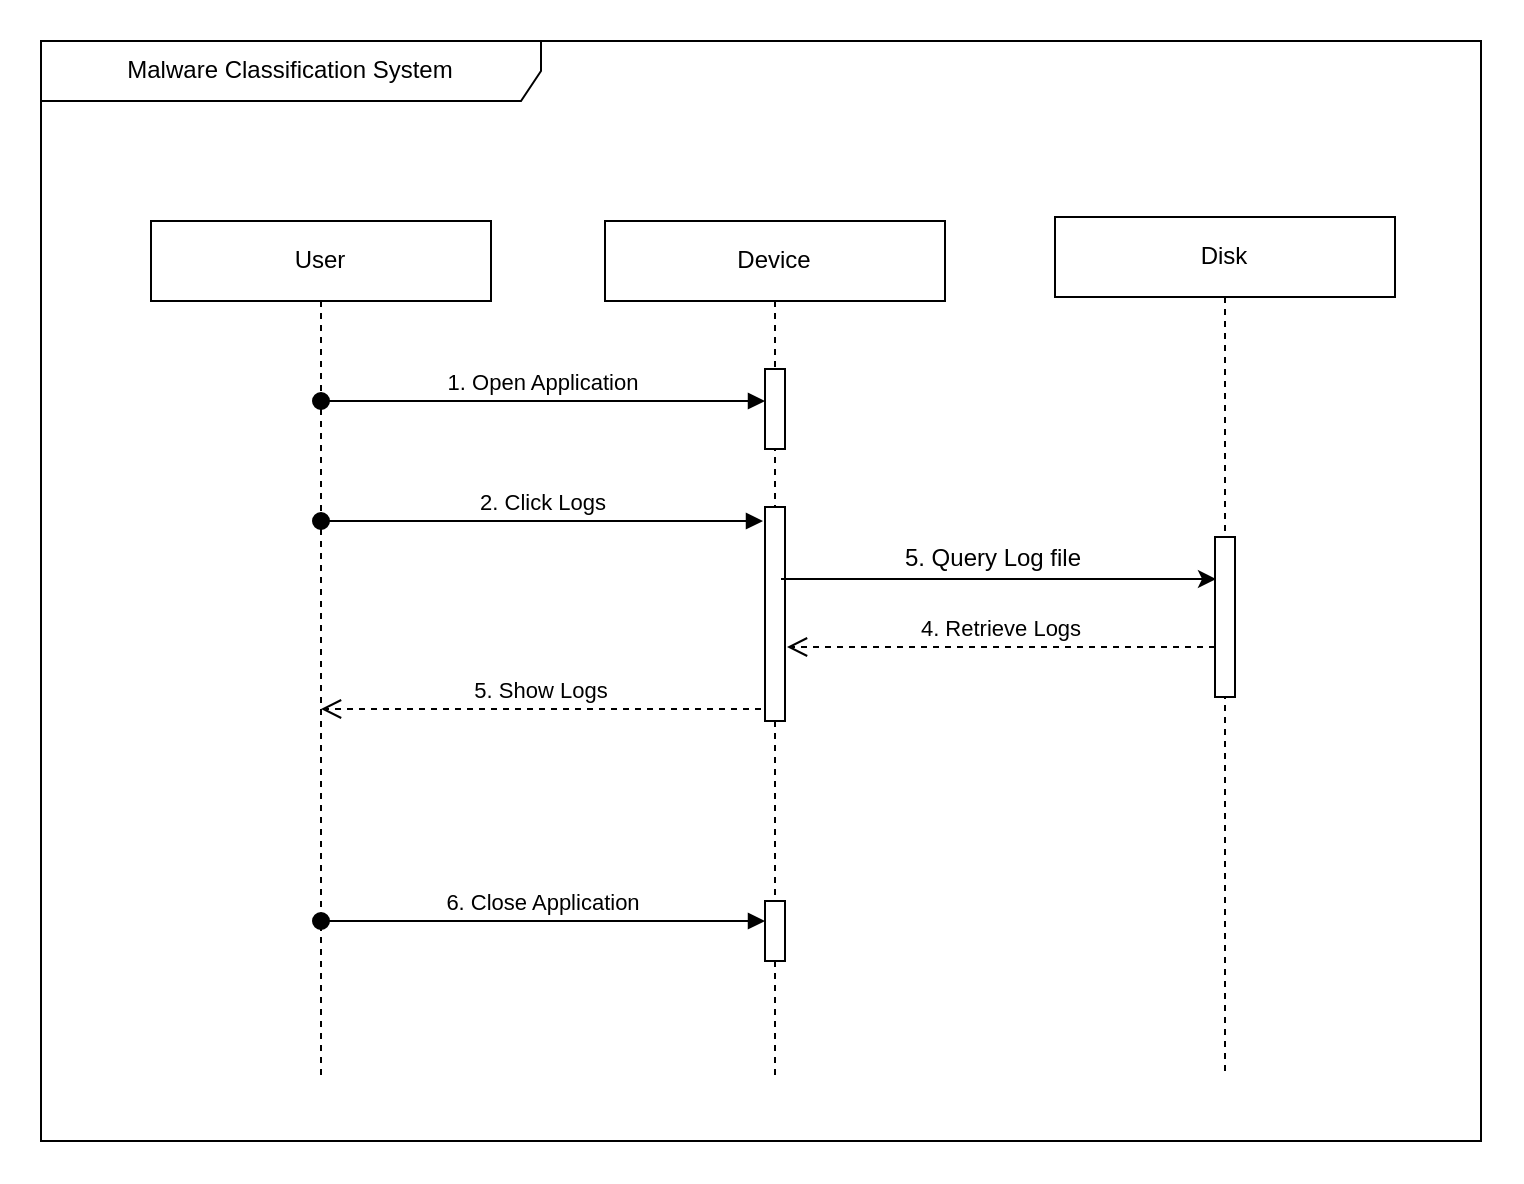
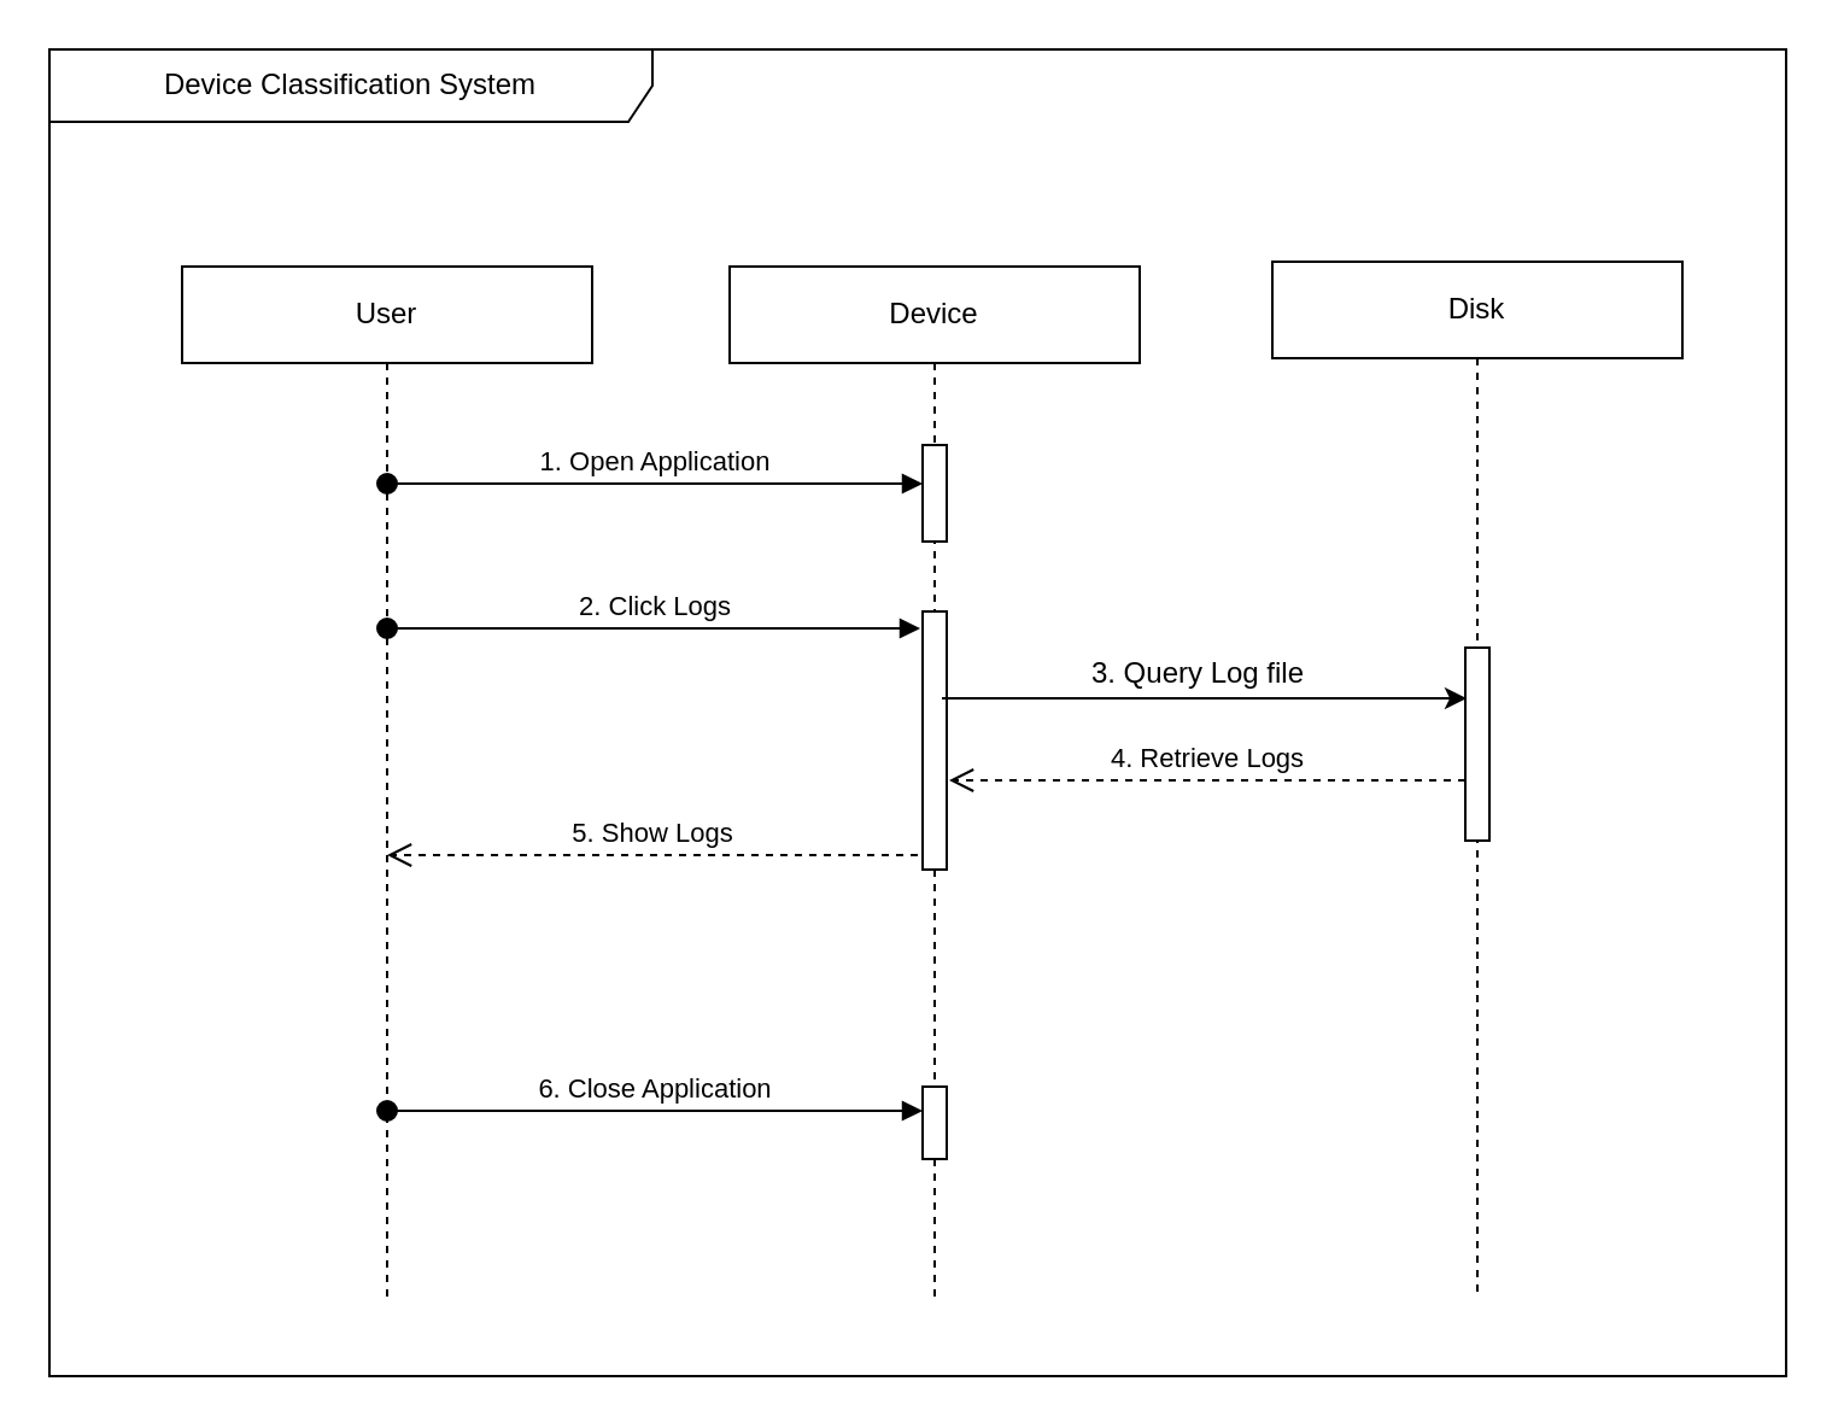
  <mxCell id="0" />
  <mxCell id="1" parent="0" />
  <mxCell id="2" value="User" style="shape=umlLifeline;perimeter=lifelinePerimeter;whiteSpace=wrap;html=1;container=0;dropTarget=0;collapsible=0;recursiveResize=0;outlineConnect=0;portConstraint=eastwest;newEdgeStyle={&quot;edgeStyle&quot;:&quot;elbowEdgeStyle&quot;,&quot;elbow&quot;:&quot;vertical&quot;,&quot;curved&quot;:0,&quot;rounded&quot;:0};" vertex="1" parent="1"><mxGeometry x="75" y="110" width="170" height="430" as="geometry" /></mxCell>
  <mxCell id="3" value="Device" style="shape=umlLifeline;perimeter=lifelinePerimeter;whiteSpace=wrap;html=1;container=0;dropTarget=0;collapsible=0;recursiveResize=0;outlineConnect=0;portConstraint=eastwest;newEdgeStyle={&quot;edgeStyle&quot;:&quot;elbowEdgeStyle&quot;,&quot;elbow&quot;:&quot;vertical&quot;,&quot;curved&quot;:0,&quot;rounded&quot;:0};" vertex="1" parent="1"><mxGeometry x="302" y="110" width="170" height="430" as="geometry" /></mxCell>
  <mxCell id="4" value="" style="html=1;points=[];perimeter=orthogonalPerimeter;outlineConnect=0;targetShapes=umlLifeline;portConstraint=eastwest;newEdgeStyle={&quot;edgeStyle&quot;:&quot;elbowEdgeStyle&quot;,&quot;elbow&quot;:&quot;vertical&quot;,&quot;curved&quot;:0,&quot;rounded&quot;:0};" vertex="1" parent="3"><mxGeometry x="80" y="74" width="10" height="40" as="geometry" /></mxCell>
  <mxCell id="5" value="1. Open Application" style="html=1;verticalAlign=bottom;startArrow=oval;endArrow=block;startSize=8;edgeStyle=elbowEdgeStyle;elbow=vertical;curved=0;rounded=0;" edge="1" parent="3"><mxGeometry relative="1" as="geometry"><mxPoint x="-142" y="90" as="sourcePoint" /><Array as="points" /><mxPoint x="80" y="90" as="targetPoint" /></mxGeometry></mxCell>
  <mxCell id="6" value="" style="html=1;points=[];perimeter=orthogonalPerimeter;outlineConnect=0;targetShapes=umlLifeline;portConstraint=eastwest;newEdgeStyle={&quot;edgeStyle&quot;:&quot;elbowEdgeStyle&quot;,&quot;elbow&quot;:&quot;vertical&quot;,&quot;curved&quot;:0,&quot;rounded&quot;:0};" vertex="1" parent="3"><mxGeometry x="80" y="143" width="10" height="107" as="geometry" /></mxCell>
  <mxCell id="7" value="" style="html=1;points=[];perimeter=orthogonalPerimeter;outlineConnect=0;targetShapes=umlLifeline;portConstraint=eastwest;newEdgeStyle={&quot;edgeStyle&quot;:&quot;elbowEdgeStyle&quot;,&quot;elbow&quot;:&quot;vertical&quot;,&quot;curved&quot;:0,&quot;rounded&quot;:0};" vertex="1" parent="3"><mxGeometry x="80" y="340" width="10" height="30" as="geometry" /></mxCell>
  <mxCell id="8" value="2. Click Logs" style="html=1;verticalAlign=bottom;startArrow=oval;endArrow=block;startSize=8;edgeStyle=elbowEdgeStyle;elbow=vertical;curved=0;rounded=0;" edge="1" parent="1"><mxGeometry relative="1" as="geometry"><mxPoint x="160" y="260" as="sourcePoint" /><mxPoint x="381" y="260" as="targetPoint" /></mxGeometry></mxCell>
  <mxCell id="9" value="5. Show Logs" style="html=1;verticalAlign=bottom;endArrow=open;dashed=1;endSize=8;edgeStyle=elbowEdgeStyle;elbow=vertical;curved=0;rounded=0;" edge="1" parent="1"><mxGeometry relative="1" as="geometry"><mxPoint x="380" y="354" as="sourcePoint" /><mxPoint x="160" y="354" as="targetPoint" /></mxGeometry></mxCell>
  <mxCell id="10" value="6. Close Application" style="html=1;verticalAlign=bottom;startArrow=oval;endArrow=block;startSize=8;edgeStyle=elbowEdgeStyle;elbow=vertical;curved=0;rounded=0;" edge="1" parent="1" target="7"><mxGeometry relative="1" as="geometry"><mxPoint x="160" y="460" as="sourcePoint" /><mxPoint x="440" y="491" as="targetPoint" /><Array as="points"><mxPoint x="195" y="460" /></Array></mxGeometry></mxCell>
- <mxCell id="11" value="Malware Classification System" style="shape=umlFrame;whiteSpace=wrap;html=1;pointerEvents=0;width=250;height=30;" vertex="1" parent="1"><mxGeometry x="20" y="20" width="720" height="550" as="geometry" /></mxCell>
+ <mxCell id="11" value="Device Classification System" style="shape=umlFrame;whiteSpace=wrap;html=1;pointerEvents=0;width=250;height=30;" vertex="1" parent="1"><mxGeometry x="20" y="20" width="720" height="550" as="geometry" /></mxCell>
  <mxCell id="12" style="edgeStyle=orthogonalEdgeStyle;rounded=0;orthogonalLoop=1;jettySize=auto;html=1;exitX=0.5;exitY=1;exitDx=0;exitDy=0;" edge="1" parent="1"><mxGeometry relative="1" as="geometry"><mxPoint x="645" y="150" as="sourcePoint" /><mxPoint x="645" y="150" as="targetPoint" /></mxGeometry></mxCell>
  <mxCell id="13" value="Disk" style="shape=umlLifeline;perimeter=lifelinePerimeter;whiteSpace=wrap;html=1;container=0;dropTarget=0;collapsible=0;recursiveResize=0;outlineConnect=0;portConstraint=eastwest;newEdgeStyle={&quot;edgeStyle&quot;:&quot;elbowEdgeStyle&quot;,&quot;elbow&quot;:&quot;vertical&quot;,&quot;curved&quot;:0,&quot;rounded&quot;:0};" vertex="1" parent="1"><mxGeometry x="527" y="108" width="170" height="430" as="geometry" /></mxCell>
  <mxCell id="14" value="" style="html=1;points=[];perimeter=orthogonalPerimeter;outlineConnect=0;targetShapes=umlLifeline;portConstraint=eastwest;newEdgeStyle={&quot;edgeStyle&quot;:&quot;elbowEdgeStyle&quot;,&quot;elbow&quot;:&quot;vertical&quot;,&quot;curved&quot;:0,&quot;rounded&quot;:0};" vertex="1" parent="13"><mxGeometry x="80" y="160" width="10" height="80" as="geometry" /></mxCell>
  <mxCell id="15" value="" style="endArrow=classic;html=1;rounded=0;" edge="1" parent="1"><mxGeometry width="50" height="50" relative="1" as="geometry"><mxPoint x="390" y="289" as="sourcePoint" /><mxPoint x="607.5" y="289" as="targetPoint" /><Array as="points"><mxPoint x="546" y="289" /></Array></mxGeometry></mxCell>
- <mxCell id="16" value="5. Query Log file" style="text;html=1;align=center;verticalAlign=middle;resizable=0;points=[];autosize=1;strokeColor=none;fillColor=none;" vertex="1" parent="1"><mxGeometry x="441" y="264" width="110" height="30" as="geometry" /></mxCell>
+ <mxCell id="16" value="3. Query Log file" style="text;html=1;align=center;verticalAlign=middle;resizable=0;points=[];autosize=1;strokeColor=none;fillColor=none;" vertex="1" parent="1"><mxGeometry x="441" y="264" width="110" height="30" as="geometry" /></mxCell>
  <mxCell id="17" value="4. Retrieve Logs" style="html=1;verticalAlign=bottom;endArrow=open;dashed=1;endSize=8;edgeStyle=elbowEdgeStyle;elbow=vertical;curved=0;rounded=0;" edge="1" parent="1" source="14"><mxGeometry relative="1" as="geometry"><mxPoint x="620" y="322.5" as="sourcePoint" /><mxPoint x="393" y="322.5" as="targetPoint" /></mxGeometry></mxCell>
